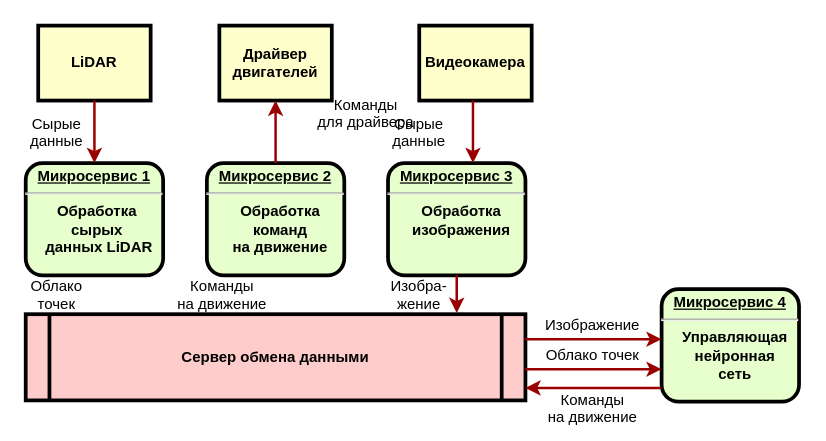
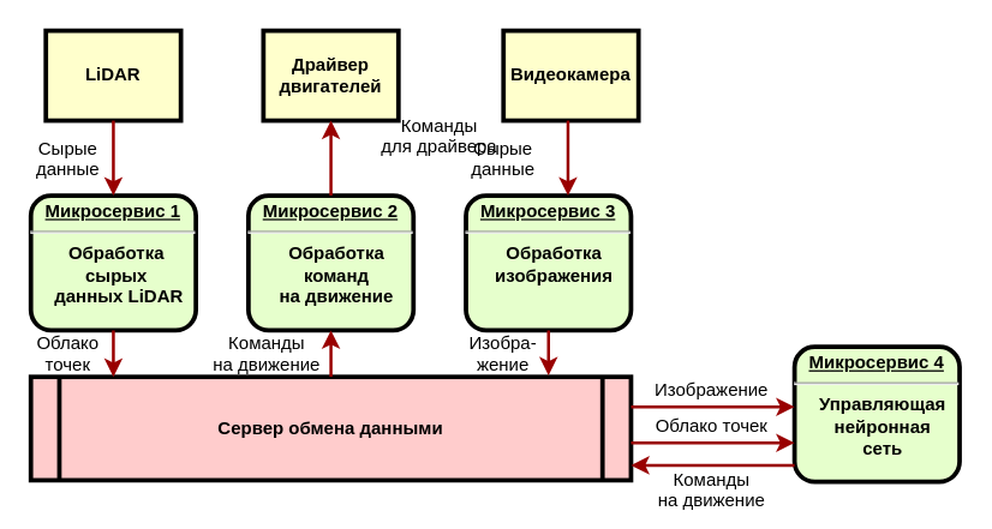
  <mxCell id="0" />
  <mxCell id="1" parent="0" />
  <mxCell id="2" value="&lt;p style=&quot;margin: 0px; margin-top: 4px; text-align: center; text-decoration: underline;&quot;&gt;&lt;strong&gt;Микросервис 1&lt;br&gt;&lt;/strong&gt;&lt;/p&gt;&lt;hr&gt;&lt;p style=&quot;margin: 0px; margin-left: 8px;&quot;&gt;Обработка&amp;nbsp;&lt;/p&gt;&lt;p style=&quot;margin: 0px; margin-left: 8px;&quot;&gt;сырых&amp;nbsp;&lt;/p&gt;&lt;p style=&quot;margin: 0px; margin-left: 8px;&quot;&gt;данных LiDAR&lt;/p&gt;" style="verticalAlign=middle;align=center;overflow=fill;fontSize=12;fontFamily=Helvetica;html=1;rounded=1;fontStyle=1;strokeWidth=3;fillColor=#E6FFCC" parent="1" vertex="1"><mxGeometry x="20" y="130" width="110" height="90" as="geometry" /></mxCell>
  <mxCell id="3" value="LiDAR" style="whiteSpace=wrap;align=center;verticalAlign=middle;fontStyle=1;strokeWidth=3;fillColor=#FFFFCC" parent="1" vertex="1"><mxGeometry x="30" y="20" width="90" height="60" as="geometry" /></mxCell>
  <mxCell id="4" value="Сервер обмена данными" style="shape=process;whiteSpace=wrap;align=center;verticalAlign=middle;size=0.048;fontStyle=1;strokeWidth=3;fillColor=#FFCCCC" parent="1" vertex="1"><mxGeometry x="20" y="251" width="400" height="69" as="geometry" /></mxCell>
  <mxCell id="5" value="&lt;p style=&quot;margin: 0px; margin-top: 4px; text-align: center; text-decoration: underline;&quot;&gt;&lt;strong&gt;Микросервис 2&lt;br&gt;&lt;/strong&gt;&lt;/p&gt;&lt;hr&gt;&lt;p style=&quot;margin: 0px; margin-left: 8px;&quot;&gt;Обработка&lt;/p&gt;&lt;p style=&quot;margin: 0px; margin-left: 8px;&quot;&gt;команд&lt;/p&gt;&lt;p style=&quot;margin: 0px; margin-left: 8px;&quot;&gt;на движение&lt;/p&gt;" style="verticalAlign=middle;align=center;overflow=fill;fontSize=12;fontFamily=Helvetica;html=1;rounded=1;fontStyle=1;strokeWidth=3;fillColor=#E6FFCC" parent="1" vertex="1"><mxGeometry x="165" y="130" width="110" height="90" as="geometry" /></mxCell>
  <mxCell id="6" value="&lt;p style=&quot;margin: 0px; margin-top: 4px; text-align: center; text-decoration: underline;&quot;&gt;&lt;strong&gt;Микросервис 4&lt;br&gt;&lt;/strong&gt;&lt;/p&gt;&lt;hr&gt;&lt;p style=&quot;margin: 0px; margin-left: 8px;&quot;&gt;Управляющая&lt;/p&gt;&lt;p style=&quot;margin: 0px; margin-left: 8px;&quot;&gt;нейронная&lt;/p&gt;&lt;p style=&quot;margin: 0px; margin-left: 8px;&quot;&gt;сеть&lt;/p&gt;" style="verticalAlign=middle;align=center;overflow=fill;fontSize=12;fontFamily=Helvetica;html=1;rounded=1;fontStyle=1;strokeWidth=3;fillColor=#E6FFCC" parent="1" vertex="1"><mxGeometry x="529" y="231" width="110" height="90" as="geometry" /></mxCell>
  <mxCell id="7" value="&lt;p style=&quot;margin: 0px; margin-top: 4px; text-align: center; text-decoration: underline;&quot;&gt;&lt;strong&gt;Микросервис 3&lt;/strong&gt;&lt;/p&gt;&lt;hr&gt;&lt;p style=&quot;margin: 0px; margin-left: 8px;&quot;&gt;Обработка&lt;/p&gt;&lt;p style=&quot;margin: 0px; margin-left: 8px;&quot;&gt;изображения&lt;/p&gt;" style="verticalAlign=middle;align=center;overflow=fill;fontSize=12;fontFamily=Helvetica;html=1;rounded=1;fontStyle=1;strokeWidth=3;fillColor=#E6FFCC" parent="1" vertex="1"><mxGeometry x="310" y="130" width="110" height="90" as="geometry" /></mxCell>
  <mxCell id="8" value="Драйвер двигателей" style="whiteSpace=wrap;align=center;verticalAlign=middle;fontStyle=1;strokeWidth=3;fillColor=#FFFFCC" parent="1" vertex="1"><mxGeometry x="175" y="20" width="90" height="60" as="geometry" /></mxCell>
  <mxCell id="9" value="Видеокамера" style="whiteSpace=wrap;align=center;verticalAlign=middle;fontStyle=1;strokeWidth=3;fillColor=#FFFFCC" parent="1" vertex="1"><mxGeometry x="335" y="20" width="90" height="60" as="geometry" /></mxCell>
  <mxCell id="10" value="" style="edgeStyle=none;noEdgeStyle=1;strokeColor=#990000;strokeWidth=2" parent="1" source="3" target="2" edge="1"><mxGeometry width="100" height="100" relative="1" as="geometry"><mxPoint x="99" y="50" as="sourcePoint" /><mxPoint x="199" y="-50" as="targetPoint" /></mxGeometry></mxCell>
  <mxCell id="11" value="Сырые &#10;данные" style="text;spacingTop=-5;align=center" parent="1" vertex="1"><mxGeometry x="30" y="90" width="30" height="20" as="geometry" /></mxCell>
+ <mxCell id="12" value="" style="edgeStyle=elbowEdgeStyle;elbow=horizontal;strokeColor=#990000;strokeWidth=2" parent="1" source="2" target="4" edge="1"><mxGeometry width="100" height="100" relative="1" as="geometry"><mxPoint x="-131" y="360" as="sourcePoint" /><mxPoint x="-31" y="260" as="targetPoint" /><Array as="points"><mxPoint x="99" y="220" /></Array></mxGeometry></mxCell>
  <mxCell id="13" value="Облако&#10;точек" style="text;spacingTop=-5;align=center" parent="1" vertex="1"><mxGeometry x="30" y="220" width="30" height="20" as="geometry" /></mxCell>
+ <mxCell id="14" value="" style="edgeStyle=elbowEdgeStyle;elbow=horizontal;strokeColor=#990000;strokeWidth=2" parent="1" source="4" target="5" edge="1"><mxGeometry width="100" height="100" relative="1" as="geometry"><mxPoint x="199" y="230" as="sourcePoint" /><mxPoint x="299" y="130" as="targetPoint" /><Array as="points"><mxPoint x="259" y="170" /></Array></mxGeometry></mxCell>
  <mxCell id="15" value="Команды&#10;на движение" style="text;spacingTop=-5;align=center" parent="1" vertex="1"><mxGeometry x="162.5" y="220" width="30" height="20" as="geometry" /></mxCell>
  <mxCell id="16" value="Команды&#10;для драйвера" style="text;spacingTop=-5;align=center" parent="1" vertex="1"><mxGeometry x="277.5" y="75" width="30" height="20" as="geometry" /></mxCell>
  <mxCell id="17" value="" style="edgeStyle=elbowEdgeStyle;elbow=horizontal;strokeColor=#990000;strokeWidth=2;entryX=0.5;entryY=1;entryDx=0;entryDy=0;" parent="1" source="5" target="8" edge="1"><mxGeometry width="100" height="100" relative="1" as="geometry"><mxPoint x="79" y="40" as="sourcePoint" /><mxPoint x="179" y="-60" as="targetPoint" /><Array as="points" /></mxGeometry></mxCell>
  <mxCell id="18" value="" style="edgeStyle=elbowEdgeStyle;elbow=vertical;strokeColor=#990000;strokeWidth=2" parent="1" edge="1"><mxGeometry width="100" height="100" relative="1" as="geometry"><mxPoint x="420" y="295" as="sourcePoint" /><mxPoint x="529" y="295" as="targetPoint" /><Array as="points"><mxPoint x="469" y="295" /></Array></mxGeometry></mxCell>
  <mxCell id="19" value="" style="edgeStyle=elbowEdgeStyle;elbow=vertical;strokeColor=#990000;strokeWidth=2" parent="1" edge="1"><mxGeometry width="100" height="100" relative="1" as="geometry"><mxPoint x="529" y="310" as="sourcePoint" /><mxPoint x="420" y="310" as="targetPoint" /><Array as="points"><mxPoint x="469" y="310" /></Array></mxGeometry></mxCell>
  <mxCell id="20" value="Облако точек" style="text;spacingTop=-5;align=center" parent="1" vertex="1"><mxGeometry x="459" y="275" width="30" height="20" as="geometry" /></mxCell>
  <mxCell id="21" value="Команды&#10;на движение" style="text;spacingTop=-5;align=center" parent="1" vertex="1"><mxGeometry x="459" y="311" width="30" height="20" as="geometry" /></mxCell>
  <mxCell id="22" value="" style="edgeStyle=elbowEdgeStyle;elbow=horizontal;strokeColor=#990000;strokeWidth=2" parent="1" source="9" target="7" edge="1"><mxGeometry width="100" height="100" relative="1" as="geometry"><mxPoint x="249" y="560" as="sourcePoint" /><mxPoint x="349" y="460" as="targetPoint" /></mxGeometry></mxCell>
  <mxCell id="23" value="Сырые&#10;данные" style="text;spacingTop=-5;align=center" parent="1" vertex="1"><mxGeometry x="320" y="90" width="30" height="20" as="geometry" /></mxCell>
  <mxCell id="24" value="Изобра-&#10;жение" style="text;spacingTop=-5;align=center" vertex="1" parent="1"><mxGeometry x="320" y="220" width="30" height="20" as="geometry" /></mxCell>
  <mxCell id="25" value="" style="edgeStyle=elbowEdgeStyle;elbow=horizontal;strokeColor=#990000;strokeWidth=2" edge="1" parent="1" source="7"><mxGeometry width="100" height="100" relative="1" as="geometry"><mxPoint x="364.5" y="210" as="sourcePoint" /><mxPoint x="365" y="250" as="targetPoint" /></mxGeometry></mxCell>
  <mxCell id="26" value="" style="edgeStyle=elbowEdgeStyle;elbow=vertical;strokeColor=#990000;strokeWidth=2" edge="1" parent="1"><mxGeometry width="100" height="100" relative="1" as="geometry"><mxPoint x="420" y="271" as="sourcePoint" /><mxPoint x="529" y="271" as="targetPoint" /><Array as="points"><mxPoint x="469" y="271" /></Array></mxGeometry></mxCell>
  <mxCell id="27" value="Изображение" style="text;spacingTop=-5;align=center" vertex="1" parent="1"><mxGeometry x="459" y="251" width="30" height="20" as="geometry" /></mxCell>
